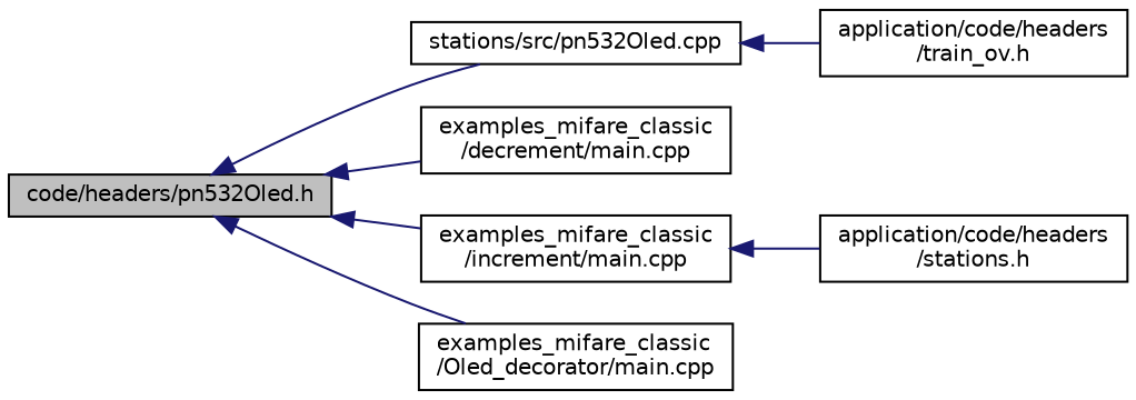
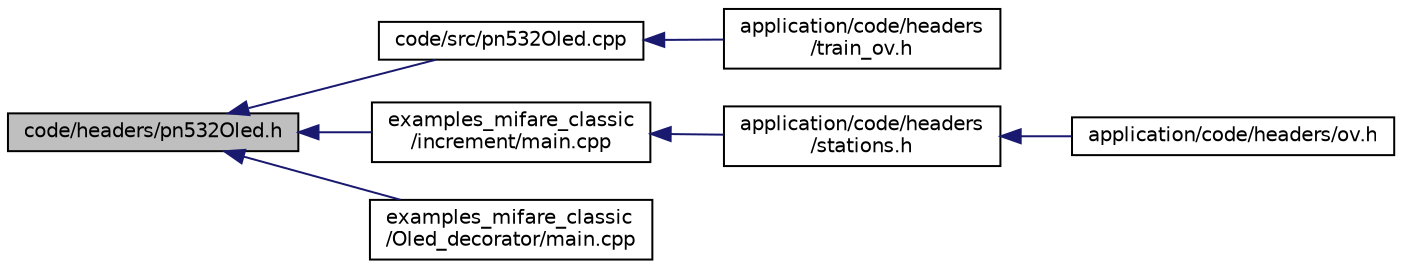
  digraph {
    rankdir=LR
    node [color=black fillcolor=white fontname=Helvetica fontsize=10 shape=record style=filled]
    edge [color=midnightblue dir=back fontname=Helvetica fontsize=10 labelfontname=Helvetica labelfontsize=10 style=solid]
    n1 [fillcolor=grey75 fontcolor=black height=0.2 label="code/headers/pn532Oled.h" width=0.4]
-   n2 [height=0.2 label="stations/src/pn532Oled.cpp" width=0.4]
-   n3 [height=0.2 label="examples_mifare_classic\l/decrement/main.cpp" width=0.4]
+   n2 [height=0.2 label="code/src/pn532Oled.cpp" width=0.4]
    n4 [height=0.2 label="examples_mifare_classic\l/increment/main.cpp" width=0.4]
    n5 [height=0.2 label="examples_mifare_classic\l/Oled_decorator/main.cpp" width=0.4]
    n6 [height=0.2 label="application/code/headers\l/stations.h" width=0.4]
+   n7 [height=0.2 label="application/code/headers/ov.h" width=0.4]
    n8 [height=0.2 label="application/code/headers\l/train_ov.h" width=0.4]
    n1 -> n2
-   n1 -> n3
    n1 -> n4
    n1 -> n5
    n2 -> n8
    n4 -> n6
+   n6 -> n7
  }
